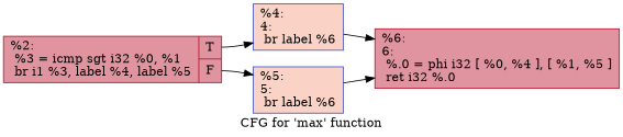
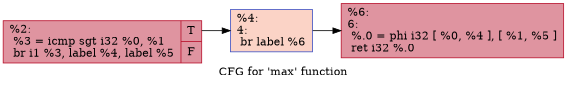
  digraph {
    label="CFG for 'max' function"
    rankdir=LR
    node [color="#b70d28ff" fillcolor="#b70d2870" shape=record style=filled]
    n1 [label="{%2:\l  %3 = icmp sgt i32 %0, %1\l  br i1 %3, label %4, label %5\l|{<s0>T|<s1>F}}"]
    n2 [color="#3d50c3ff" fillcolor="#f59c7d70" label="{%4:\l4:                                                \l  br label %6\l}"]
-   n3 [color="#3d50c3ff" fillcolor="#f59c7d70" label="{%5:\l5:                                                \l  br label %6\l}"]
    n4 [label="{%6:\l6:                                                \l  %.0 = phi i32 [ %0, %4 ], [ %1, %5 ]\l  ret i32 %.0\l}"]
    n1 -> n2 [tailport=s0]
-   n1 -> n3 [tailport=s1]
    n2 -> n4
-   n3 -> n4
  }
